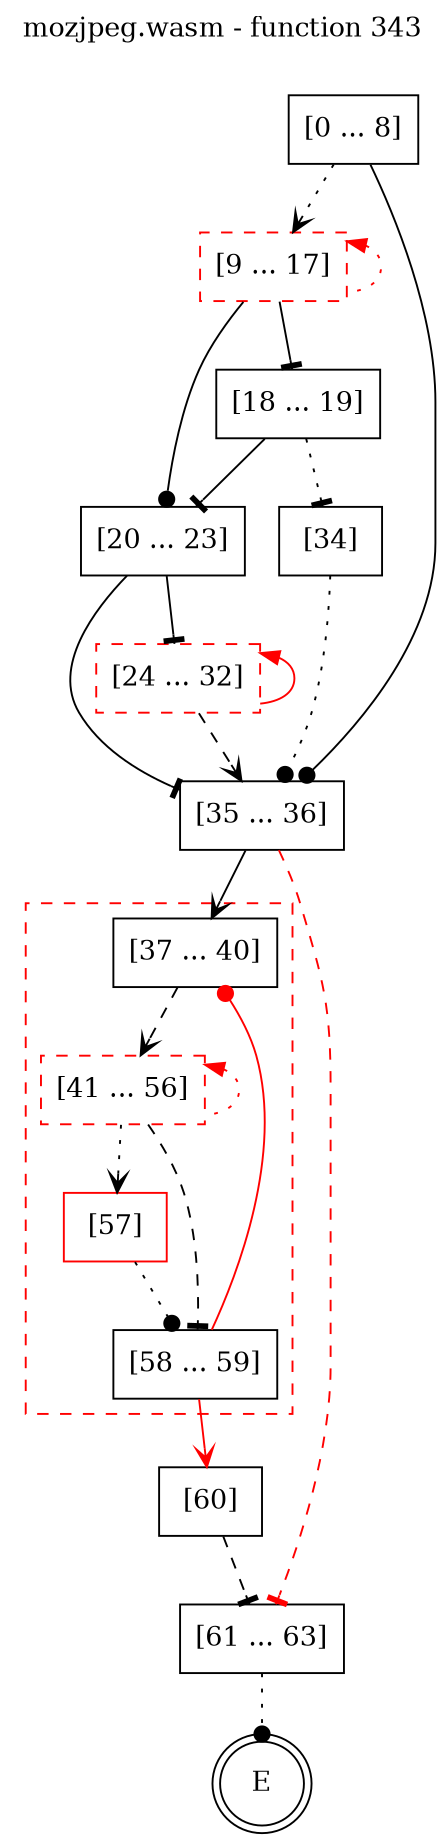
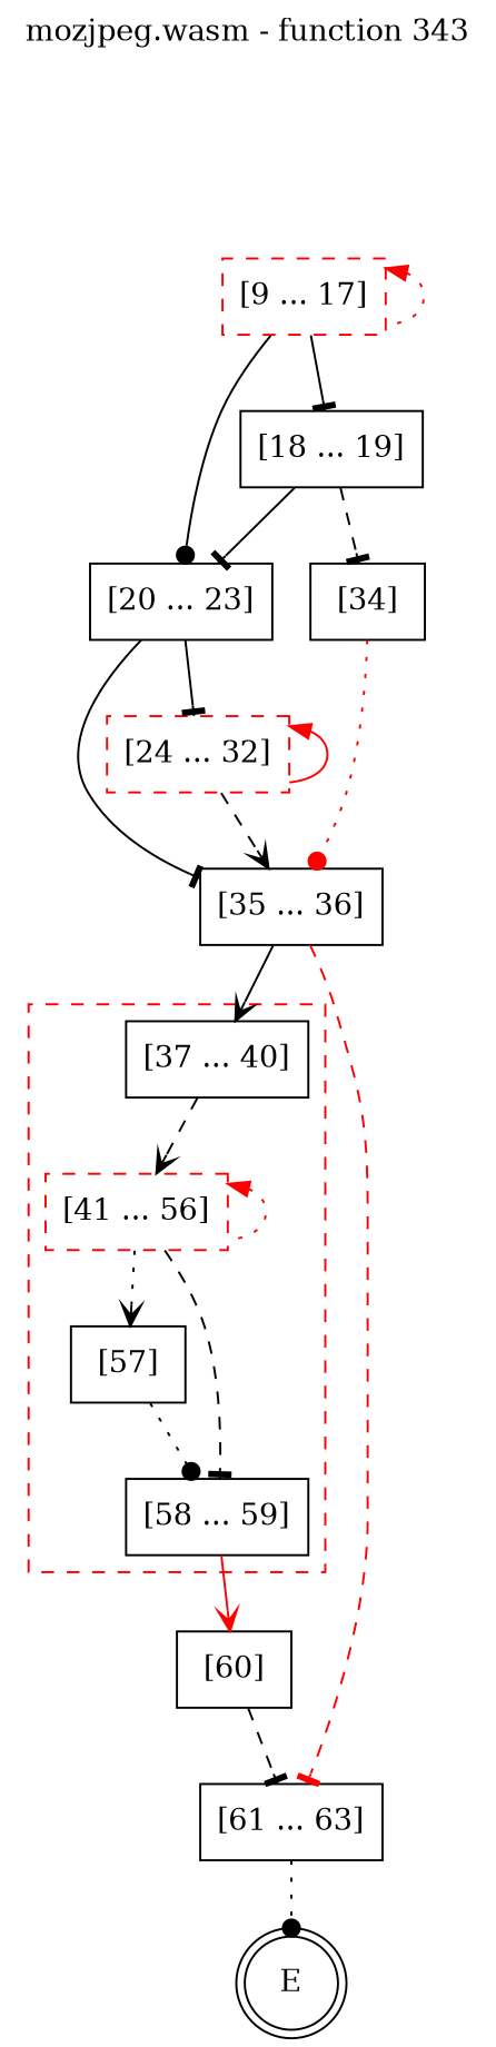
  digraph {
    label="mozjpeg.wasm - function 343"
    labelfontcolor=black
    labelfontname=Helvetica
    labelfontsize=16
    labelloc=t
    node [color=black shape=box style=solid]
    edge [arrowhead=tee style=solid]
    n1 [label="[37 ... 40]"]
    n2 [color=red label="[41 ... 56]" style=dashed]
-   n3 [color=red label="[57]"]
+   n3 [label="[57]"]
    n4 [label="[58 ... 59]"]
    n5 [label="[60]"]
    E [shape=doublecircle color="" style=""]
-   n7 [label="[0 ... 8]"]
    n8 [color=red label="[9 ... 17]" style=dashed]
    n9 [label="[35 ... 36]"]
    n10 [label="[18 ... 19]"]
    n11 [label="[20 ... 23]"]
    n12 [label="[61 ... 63]"]
    n13 [label="[34]"]
    n14 [color=red label="[24 ... 32]" style=dashed]
    subgraph cluster_1 {
      color=red
      label=""
      style=dashed
      n1
      n2
      n3
      n4
    }
    n1 -> n2 [arrowhead=vee style=dashed]
    n2 -> n2 [color=red dir=back style=dotted arrowhead=""]
    n2 -> n3 [arrowhead=vee style=dotted]
    n2 -> n4 [style=dashed]
    n3 -> n4 [arrowhead=dot style=dotted]
-   n4 -> n1 [arrowhead=dot color=red]
    n4 -> n5 [arrowhead=vee color=red]
    n5 -> n12 [style=dashed]
-   n7 -> n8 [arrowhead=vee style=dotted]
-   n7 -> n9 [arrowhead=dot]
    n8 -> n8 [color=red dir=back style=dotted arrowhead=""]
    n8 -> n10
    n8 -> n11 [arrowhead=dot]
    n9 -> n1 [arrowhead=vee]
    n9 -> n12 [color=red style=dashed]
    n10 -> n11
-   n10 -> n13 [style=dotted]
+   n10 -> n13 [style=dashed]
    n11 -> n9
    n11 -> n14
    n12 -> E [arrowhead=dot style=dotted]
-   n13 -> n9 [arrowhead=dot style=dotted]
+   n13 -> n9 [arrowhead=dot style=dotted color=red]
    n14 -> n9 [arrowhead=vee style=dashed]
    n14 -> n14 [color=red dir=back arrowhead=""]
  }
